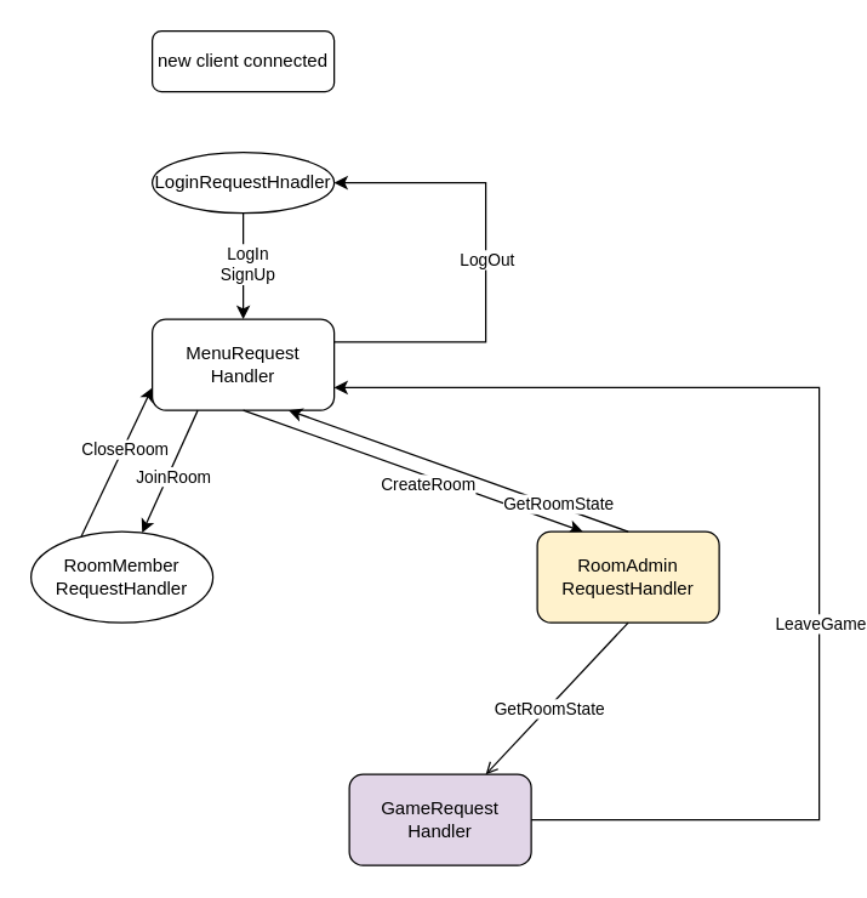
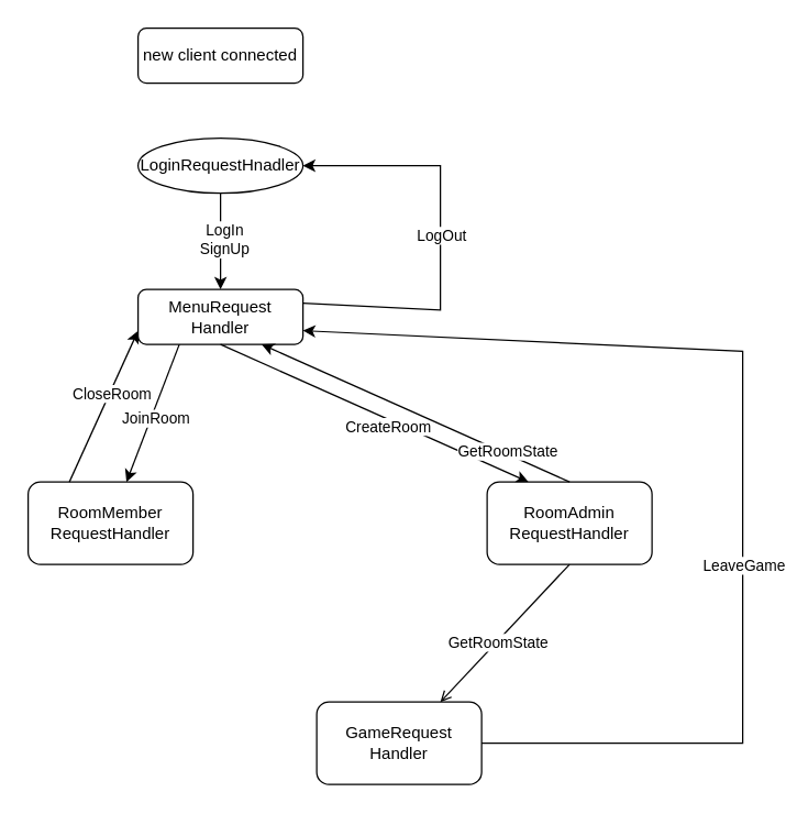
  <mxCell id="0" />
  <mxCell id="1" parent="0" />
  <mxCell id="2" value="new client connected" style="rounded=1;whiteSpace=wrap;html=1;fontSize=12;glass=0;strokeWidth=1;shadow=0;" parent="1" vertex="1"><mxGeometry x="100" y="20" width="120" height="40" as="geometry" /></mxCell>
  <mxCell id="3" value="LoginRequestHnadler" style="ellipse;whiteSpace=wrap;html=1;" parent="1" vertex="1"><mxGeometry x="100" y="100" width="120" height="40" as="geometry" /></mxCell>
  <mxCell id="4" value="" style="endArrow=classic;html=1;rounded=0;exitX=0.5;exitY=1;exitDx=0;exitDy=0;entryX=0.5;entryY=0;entryDx=0;entryDy=0;" parent="1" source="3" target="7" edge="1"><mxGeometry width="50" height="50" relative="1" as="geometry"><mxPoint x="240" y="190" as="sourcePoint" /><mxPoint x="170" y="180" as="targetPoint" /></mxGeometry></mxCell>
  <mxCell id="5" value="Text" style="edgeLabel;html=1;align=center;verticalAlign=middle;resizable=0;points=[];" parent="4" vertex="1" connectable="0"><mxGeometry x="-0.482" y="2" relative="1" as="geometry"><mxPoint x="-2" y="12" as="offset" /></mxGeometry></mxCell>
  <mxCell id="6" value="LogIn&lt;div&gt;SignUp&lt;/div&gt;" style="edgeLabel;html=1;align=center;verticalAlign=middle;resizable=0;points=[];" parent="4" vertex="1" connectable="0"><mxGeometry x="-0.061" y="2" relative="1" as="geometry"><mxPoint as="offset" /></mxGeometry></mxCell>
- <mxCell id="7" value="MenuRequest&lt;div&gt;Handler&lt;/div&gt;" style="rounded=1;whiteSpace=wrap;html=1;" parent="1" vertex="1"><mxGeometry x="100" y="210" width="120" height="60" as="geometry" /></mxCell>
+ <mxCell id="7" value="MenuRequest&lt;div&gt;Handler&lt;/div&gt;" style="rounded=1;whiteSpace=wrap;html=1;" parent="1" vertex="1"><mxGeometry x="100" y="210" width="120" height="40" as="geometry" /></mxCell>
  <mxCell id="8" value="" style="endArrow=classic;html=1;rounded=0;exitX=0.25;exitY=1;exitDx=0;exitDy=0;" parent="1" source="7" target="10" edge="1"><mxGeometry width="50" height="50" relative="1" as="geometry"><mxPoint x="230" y="340" as="sourcePoint" /><mxPoint x="280" y="290" as="targetPoint" /></mxGeometry></mxCell>
  <mxCell id="9" value="JoinRoom" style="edgeLabel;html=1;align=center;verticalAlign=middle;resizable=0;points=[];" parent="8" vertex="1" connectable="0"><mxGeometry x="0.046" y="3" relative="1" as="geometry"><mxPoint as="offset" /></mxGeometry></mxCell>
- <mxCell id="10" value="RoomMember&lt;div&gt;RequestHandler&lt;/div&gt;" style="ellipse;whiteSpace=wrap;html=1;" parent="1" vertex="1"><mxGeometry x="20" y="350" width="120" height="60" as="geometry" /></mxCell>
+ <mxCell id="10" value="RoomMember&lt;div&gt;RequestHandler&lt;/div&gt;" style="rounded=1;whiteSpace=wrap;html=1;" parent="1" vertex="1"><mxGeometry x="20" y="350" width="120" height="60" as="geometry" /></mxCell>
  <mxCell id="11" value="" style="endArrow=classic;html=1;rounded=0;exitX=0.5;exitY=1;exitDx=0;exitDy=0;entryX=0.25;entryY=0;entryDx=0;entryDy=0;" parent="1" source="7" target="13" edge="1"><mxGeometry width="50" height="50" relative="1" as="geometry"><mxPoint x="230" y="340" as="sourcePoint" /><mxPoint x="280" y="290" as="targetPoint" /></mxGeometry></mxCell>
  <mxCell id="12" value="CreateRoom" style="edgeLabel;html=1;align=center;verticalAlign=middle;resizable=0;points=[];" parent="11" vertex="1" connectable="0"><mxGeometry x="0.098" y="-5" relative="1" as="geometry"><mxPoint as="offset" /></mxGeometry></mxCell>
- <mxCell id="13" value="RoomAdmin&lt;div&gt;RequestHandler&lt;/div&gt;" style="rounded=1;whiteSpace=wrap;html=1;fillColor=#fff2cc;" parent="1" vertex="1"><mxGeometry x="354" y="350" width="120" height="60" as="geometry" /></mxCell>
+ <mxCell id="13" value="RoomAdmin&lt;div&gt;RequestHandler&lt;/div&gt;" style="rounded=1;whiteSpace=wrap;html=1;" parent="1" vertex="1"><mxGeometry x="354" y="350" width="120" height="60" as="geometry" /></mxCell>
  <mxCell id="14" value="" style="endArrow=classic;html=1;rounded=0;exitX=1;exitY=0.25;exitDx=0;exitDy=0;entryX=1;entryY=0.5;entryDx=0;entryDy=0;" parent="1" source="7" target="3" edge="1"><mxGeometry width="50" height="50" relative="1" as="geometry"><mxPoint x="210" y="270" as="sourcePoint" /><mxPoint x="260" y="220" as="targetPoint" /><Array as="points"><mxPoint x="320" y="225" /><mxPoint x="320" y="120" /></Array></mxGeometry></mxCell>
  <mxCell id="15" value="LogOut" style="edgeLabel;html=1;align=center;verticalAlign=middle;resizable=0;points=[];" parent="14" vertex="1" connectable="0"><mxGeometry x="0.016" relative="1" as="geometry"><mxPoint as="offset" /></mxGeometry></mxCell>
- <mxCell id="16" value="GameRequest&lt;div&gt;Handler&lt;/div&gt;" style="rounded=1;whiteSpace=wrap;html=1;fillColor=#e1d5e7;" parent="1" vertex="1"><mxGeometry x="230" y="510" width="120" height="60" as="geometry" /></mxCell>
+ <mxCell id="16" value="GameRequest&lt;div&gt;Handler&lt;/div&gt;" style="rounded=1;whiteSpace=wrap;html=1;" parent="1" vertex="1"><mxGeometry x="230" y="510" width="120" height="60" as="geometry" /></mxCell>
  <mxCell id="17" value="" style="endArrow=open;html=1;rounded=0;entryX=0.75;entryY=0;entryDx=0;entryDy=0;exitX=0.5;exitY=1;exitDx=0;exitDy=0;" parent="1" source="13" target="16" edge="1"><mxGeometry width="50" height="50" relative="1" as="geometry"><mxPoint x="210" y="440" as="sourcePoint" /><mxPoint x="260" y="390" as="targetPoint" /></mxGeometry></mxCell>
  <mxCell id="18" value="GetRoomState" style="edgeLabel;html=1;align=center;verticalAlign=middle;resizable=0;points=[];" parent="17" vertex="1" connectable="0"><mxGeometry x="0.137" relative="1" as="geometry"><mxPoint x="1" as="offset" /></mxGeometry></mxCell>
  <mxCell id="19" value="" style="endArrow=classic;html=1;rounded=0;exitX=1;exitY=0.5;exitDx=0;exitDy=0;entryX=1;entryY=0.75;entryDx=0;entryDy=0;" parent="1" source="16" target="7" edge="1"><mxGeometry width="50" height="50" relative="1" as="geometry"><mxPoint x="210" y="460" as="sourcePoint" /><mxPoint x="260" y="410" as="targetPoint" /><Array as="points"><mxPoint x="540" y="540" /><mxPoint x="540" y="255" /></Array></mxGeometry></mxCell>
  <mxCell id="20" value="LeaveGame" style="edgeLabel;html=1;align=center;verticalAlign=middle;resizable=0;points=[];" parent="19" vertex="1" connectable="0"><mxGeometry x="-0.195" relative="1" as="geometry"><mxPoint as="offset" /></mxGeometry></mxCell>
  <mxCell id="21" value="" style="endArrow=classic;html=1;rounded=0;exitX=0.5;exitY=0;exitDx=0;exitDy=0;entryX=0.75;entryY=1;entryDx=0;entryDy=0;" parent="1" source="13" target="7" edge="1"><mxGeometry width="50" height="50" relative="1" as="geometry"><mxPoint x="250" y="330" as="sourcePoint" /><mxPoint x="300" y="280" as="targetPoint" /></mxGeometry></mxCell>
  <mxCell id="22" value="GetRoomState" style="edgeLabel;html=1;align=center;verticalAlign=middle;resizable=0;points=[];" parent="21" vertex="1" connectable="0"><mxGeometry x="-0.581" y="-2" relative="1" as="geometry"><mxPoint as="offset" /></mxGeometry></mxCell>
  <mxCell id="23" value="" style="endArrow=classic;html=1;rounded=0;exitX=0.25;exitY=0;exitDx=0;exitDy=0;entryX=0;entryY=0.75;entryDx=0;entryDy=0;" parent="1" source="10" target="7" edge="1"><mxGeometry width="50" height="50" relative="1" as="geometry"><mxPoint x="250" y="330" as="sourcePoint" /><mxPoint x="300" y="280" as="targetPoint" /></mxGeometry></mxCell>
  <mxCell id="24" value="CloseRoom" style="edgeLabel;html=1;align=center;verticalAlign=middle;resizable=0;points=[];" parent="23" vertex="1" connectable="0"><mxGeometry x="0.171" y="-1" relative="1" as="geometry"><mxPoint as="offset" /></mxGeometry></mxCell>
